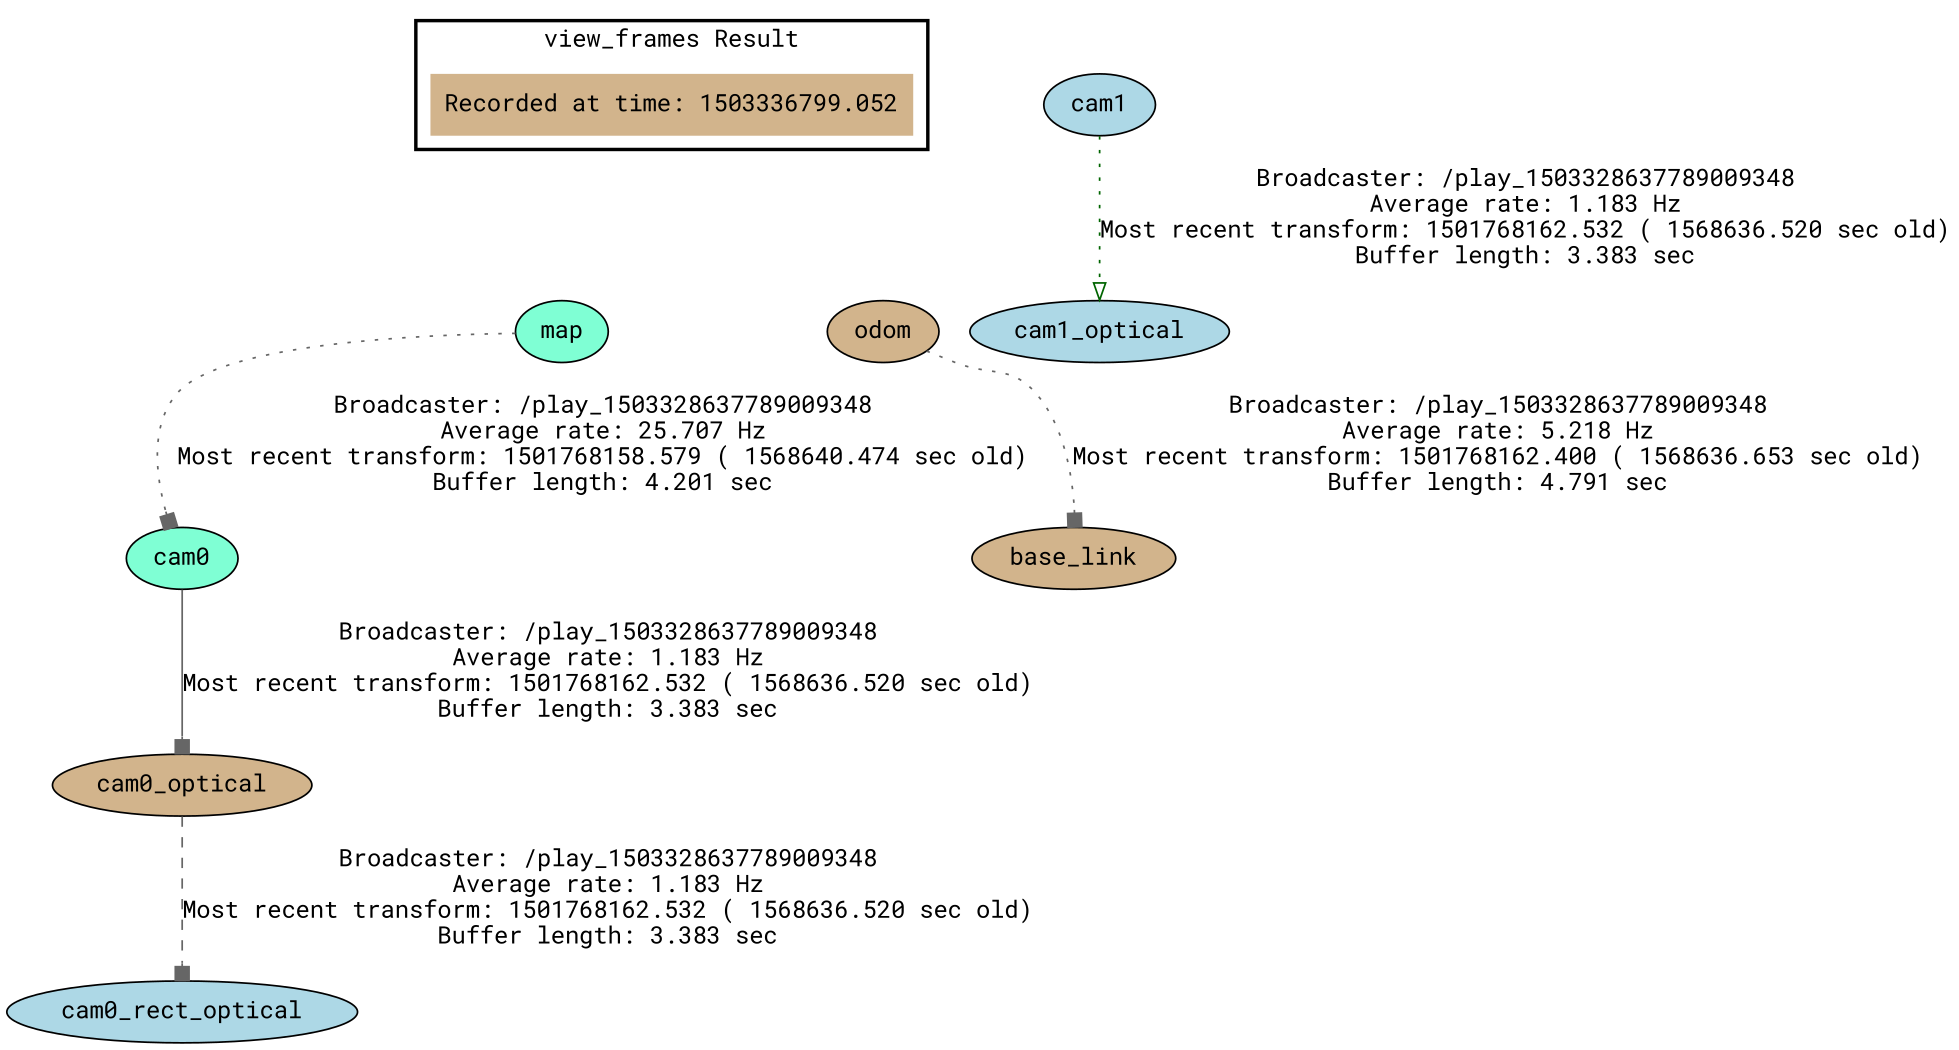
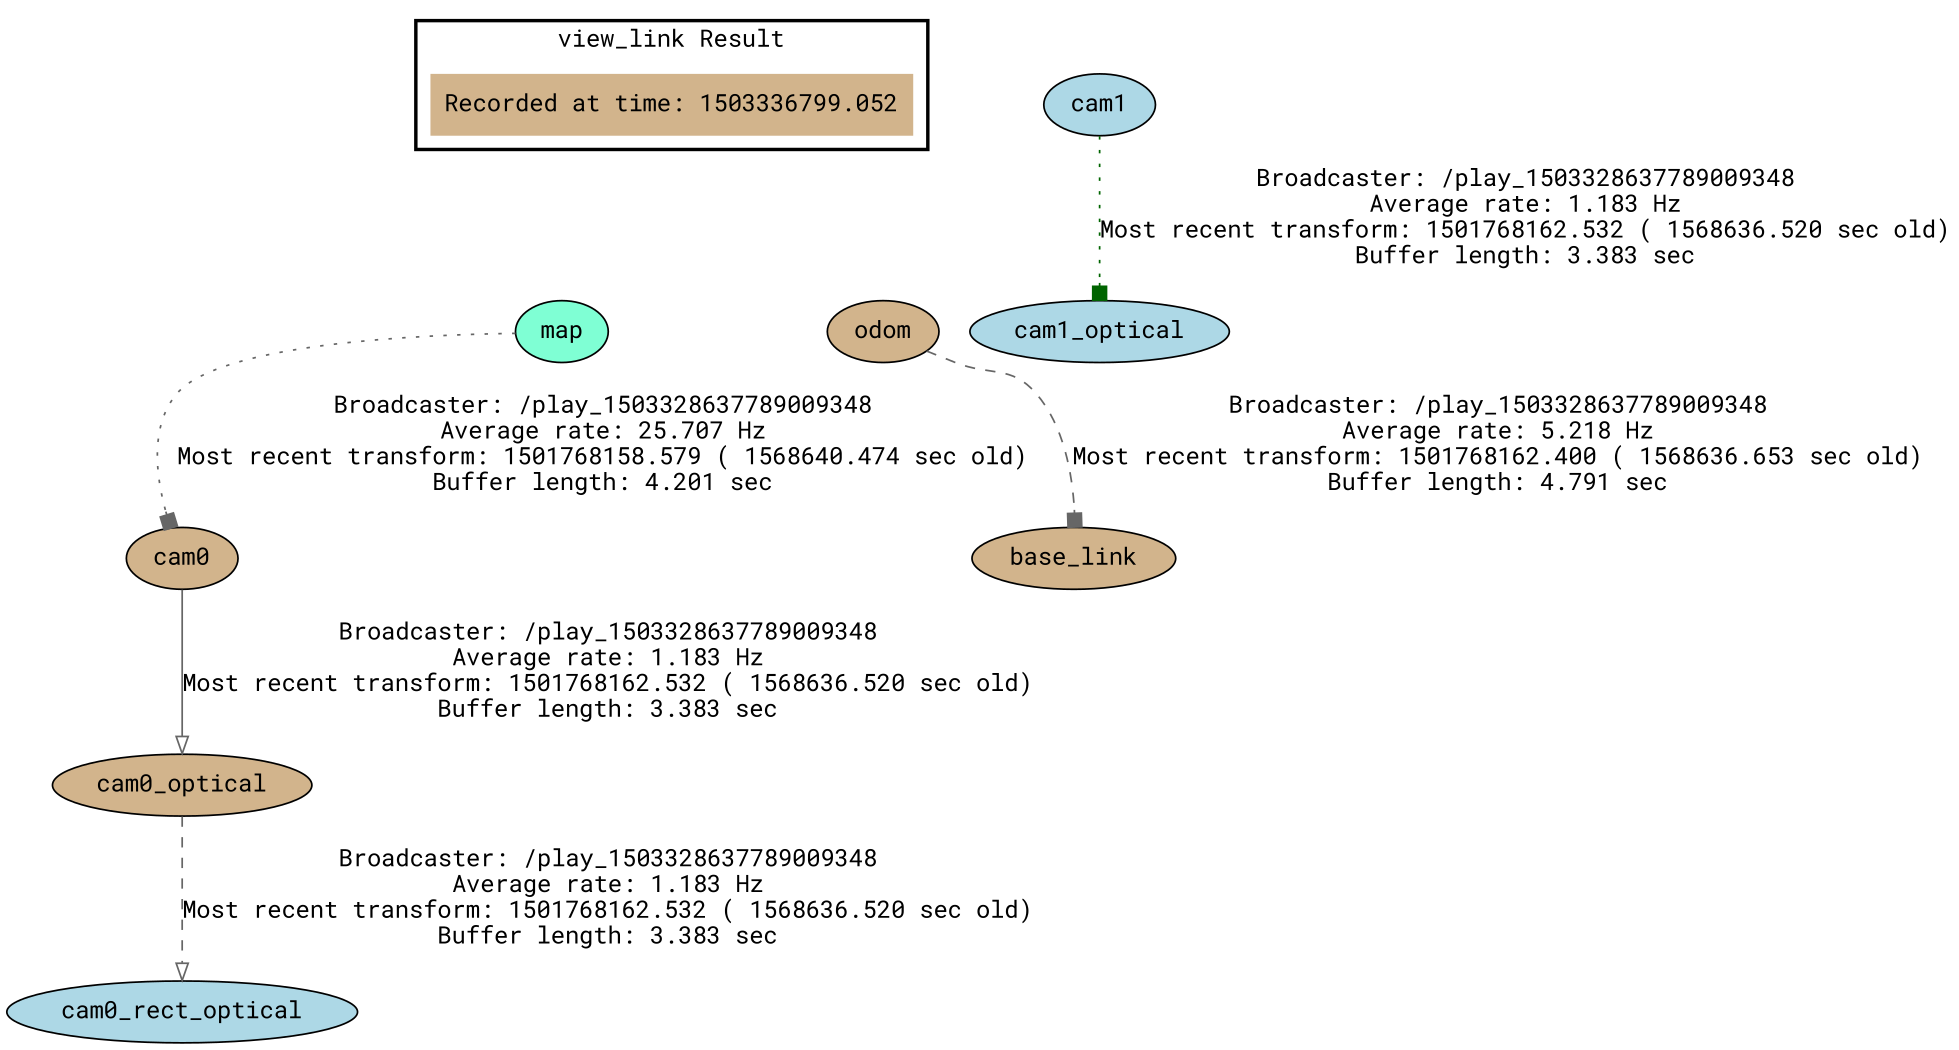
  digraph {
    fontname="Roboto Mono"
    node [fillcolor=tan fontname="Roboto Mono" style=filled]
    edge [fontname="Roboto Mono" style=invis arrowhead=box color=gray40]
    "Recorded at time: 1503336799.052" [shape=plaintext]
    map [fillcolor=aquamarine]
    odom
-   cam0 [fillcolor=aquamarine]
+   cam0
    cam0_optical
    cam1 [fillcolor=lightblue]
    cam1_optical [fillcolor=lightblue]
    cam0_rect_optical [fillcolor=lightblue]
    base_link
    subgraph cluster_1 {
      color=black
-     label="view_frames Result"
+     label="view_link Result"
      style=bold
      "Recorded at time: 1503336799.052"
    }
    "Recorded at time: 1503336799.052" -> map [arrowhead="" color=""]
    "Recorded at time: 1503336799.052" -> odom [arrowhead="" color=""]
    map -> cam0 [label="Broadcaster: /play_1503328637789009348\nAverage rate: 25.707 Hz\nMost recent transform: 1501768158.579 ( 1568640.474 sec old)\nBuffer length: 4.201 sec\n" style=dotted]
-   odom -> base_link [label="Broadcaster: /play_1503328637789009348\nAverage rate: 5.218 Hz\nMost recent transform: 1501768162.400 ( 1568636.653 sec old)\nBuffer length: 4.791 sec\n" style=dotted]
-   cam0 -> cam0_optical [label="Broadcaster: /play_1503328637789009348\nAverage rate: 1.183 Hz\nMost recent transform: 1501768162.532 ( 1568636.520 sec old)\nBuffer length: 3.383 sec\n" style=solid]
-   cam0_optical -> cam0_rect_optical [label="Broadcaster: /play_1503328637789009348\nAverage rate: 1.183 Hz\nMost recent transform: 1501768162.532 ( 1568636.520 sec old)\nBuffer length: 3.383 sec\n" style=dashed]
-   cam1 -> cam1_optical [arrowhead=onormal color=darkgreen label="Broadcaster: /play_1503328637789009348\nAverage rate: 1.183 Hz\nMost recent transform: 1501768162.532 ( 1568636.520 sec old)\nBuffer length: 3.383 sec\n" style=dotted]
+   odom -> base_link [label="Broadcaster: /play_1503328637789009348\nAverage rate: 5.218 Hz\nMost recent transform: 1501768162.400 ( 1568636.653 sec old)\nBuffer length: 4.791 sec\n" style=dashed]
+   cam0 -> cam0_optical [arrowhead=onormal label="Broadcaster: /play_1503328637789009348\nAverage rate: 1.183 Hz\nMost recent transform: 1501768162.532 ( 1568636.520 sec old)\nBuffer length: 3.383 sec\n" style=solid]
+   cam0_optical -> cam0_rect_optical [arrowhead=onormal label="Broadcaster: /play_1503328637789009348\nAverage rate: 1.183 Hz\nMost recent transform: 1501768162.532 ( 1568636.520 sec old)\nBuffer length: 3.383 sec\n" style=dashed]
+   cam1 -> cam1_optical [color=darkgreen label="Broadcaster: /play_1503328637789009348\nAverage rate: 1.183 Hz\nMost recent transform: 1501768162.532 ( 1568636.520 sec old)\nBuffer length: 3.383 sec\n" style=dotted]
  }
